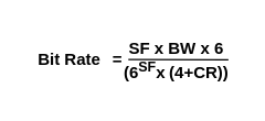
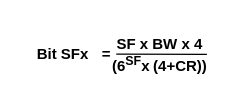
  <mxCell id="0" />
  <mxCell id="1" parent="0" />
  <mxCell id="2" value="" style="group" vertex="1" connectable="0" parent="1"><mxGeometry x="20" y="20" width="150" height="46" as="geometry" /></mxCell>
- <mxCell id="3" value="Bit Rate" style="text;html=1;align=center;verticalAlign=middle;whiteSpace=wrap;rounded=0;fontStyle=1" vertex="1" parent="2"><mxGeometry y="8" width="60" height="30" as="geometry" /></mxCell>
+ <mxCell id="3" value="Bit SFx" style="text;html=1;align=center;verticalAlign=middle;whiteSpace=wrap;rounded=0;fontStyle=1" vertex="1" parent="2"><mxGeometry y="8" width="60" height="30" as="geometry" /></mxCell>
  <mxCell id="4" value="=" style="text;html=1;align=center;verticalAlign=middle;whiteSpace=wrap;rounded=0;fontStyle=1" vertex="1" parent="2"><mxGeometry x="35" y="8" width="60" height="30" as="geometry" /></mxCell>
- <mxCell id="5" value="SF x BW x 6" style="text;html=1;align=center;verticalAlign=middle;whiteSpace=wrap;rounded=0;fontStyle=1" vertex="1" parent="2"><mxGeometry x="70" width="75" height="30" as="geometry" /></mxCell>
+ <mxCell id="5" value="SF x BW x 4" style="text;html=1;align=center;verticalAlign=middle;whiteSpace=wrap;rounded=0;fontStyle=1" vertex="1" parent="2"><mxGeometry x="70" width="75" height="30" as="geometry" /></mxCell>
  <mxCell id="6" value="" style="endArrow=none;html=1;rounded=0;fontStyle=1" edge="1" parent="2"><mxGeometry width="50" height="50" relative="1" as="geometry"><mxPoint x="72.5" y="22.87" as="sourcePoint" /><mxPoint x="145" y="23" as="targetPoint" /></mxGeometry></mxCell>
  <mxCell id="7" value="(6&lt;sup&gt;SF&lt;/sup&gt;&lt;font style=&quot;font-size: 12px;&quot;&gt;x&lt;/font&gt;&lt;span style=&quot;font-size: 10px;&quot;&gt; &lt;/span&gt;&lt;font style=&quot;font-size: 12px;&quot;&gt;(&lt;/font&gt;&lt;font style=&quot;font-size: 12px;&quot;&gt;4+CR&lt;/font&gt;&lt;font style=&quot;font-size: 12px;&quot;&gt;)&lt;/font&gt;)" style="text;html=1;align=center;verticalAlign=middle;whiteSpace=wrap;rounded=0;fontStyle=1" vertex="1" parent="2"><mxGeometry x="65" y="16" width="85" height="30" as="geometry" /></mxCell>
